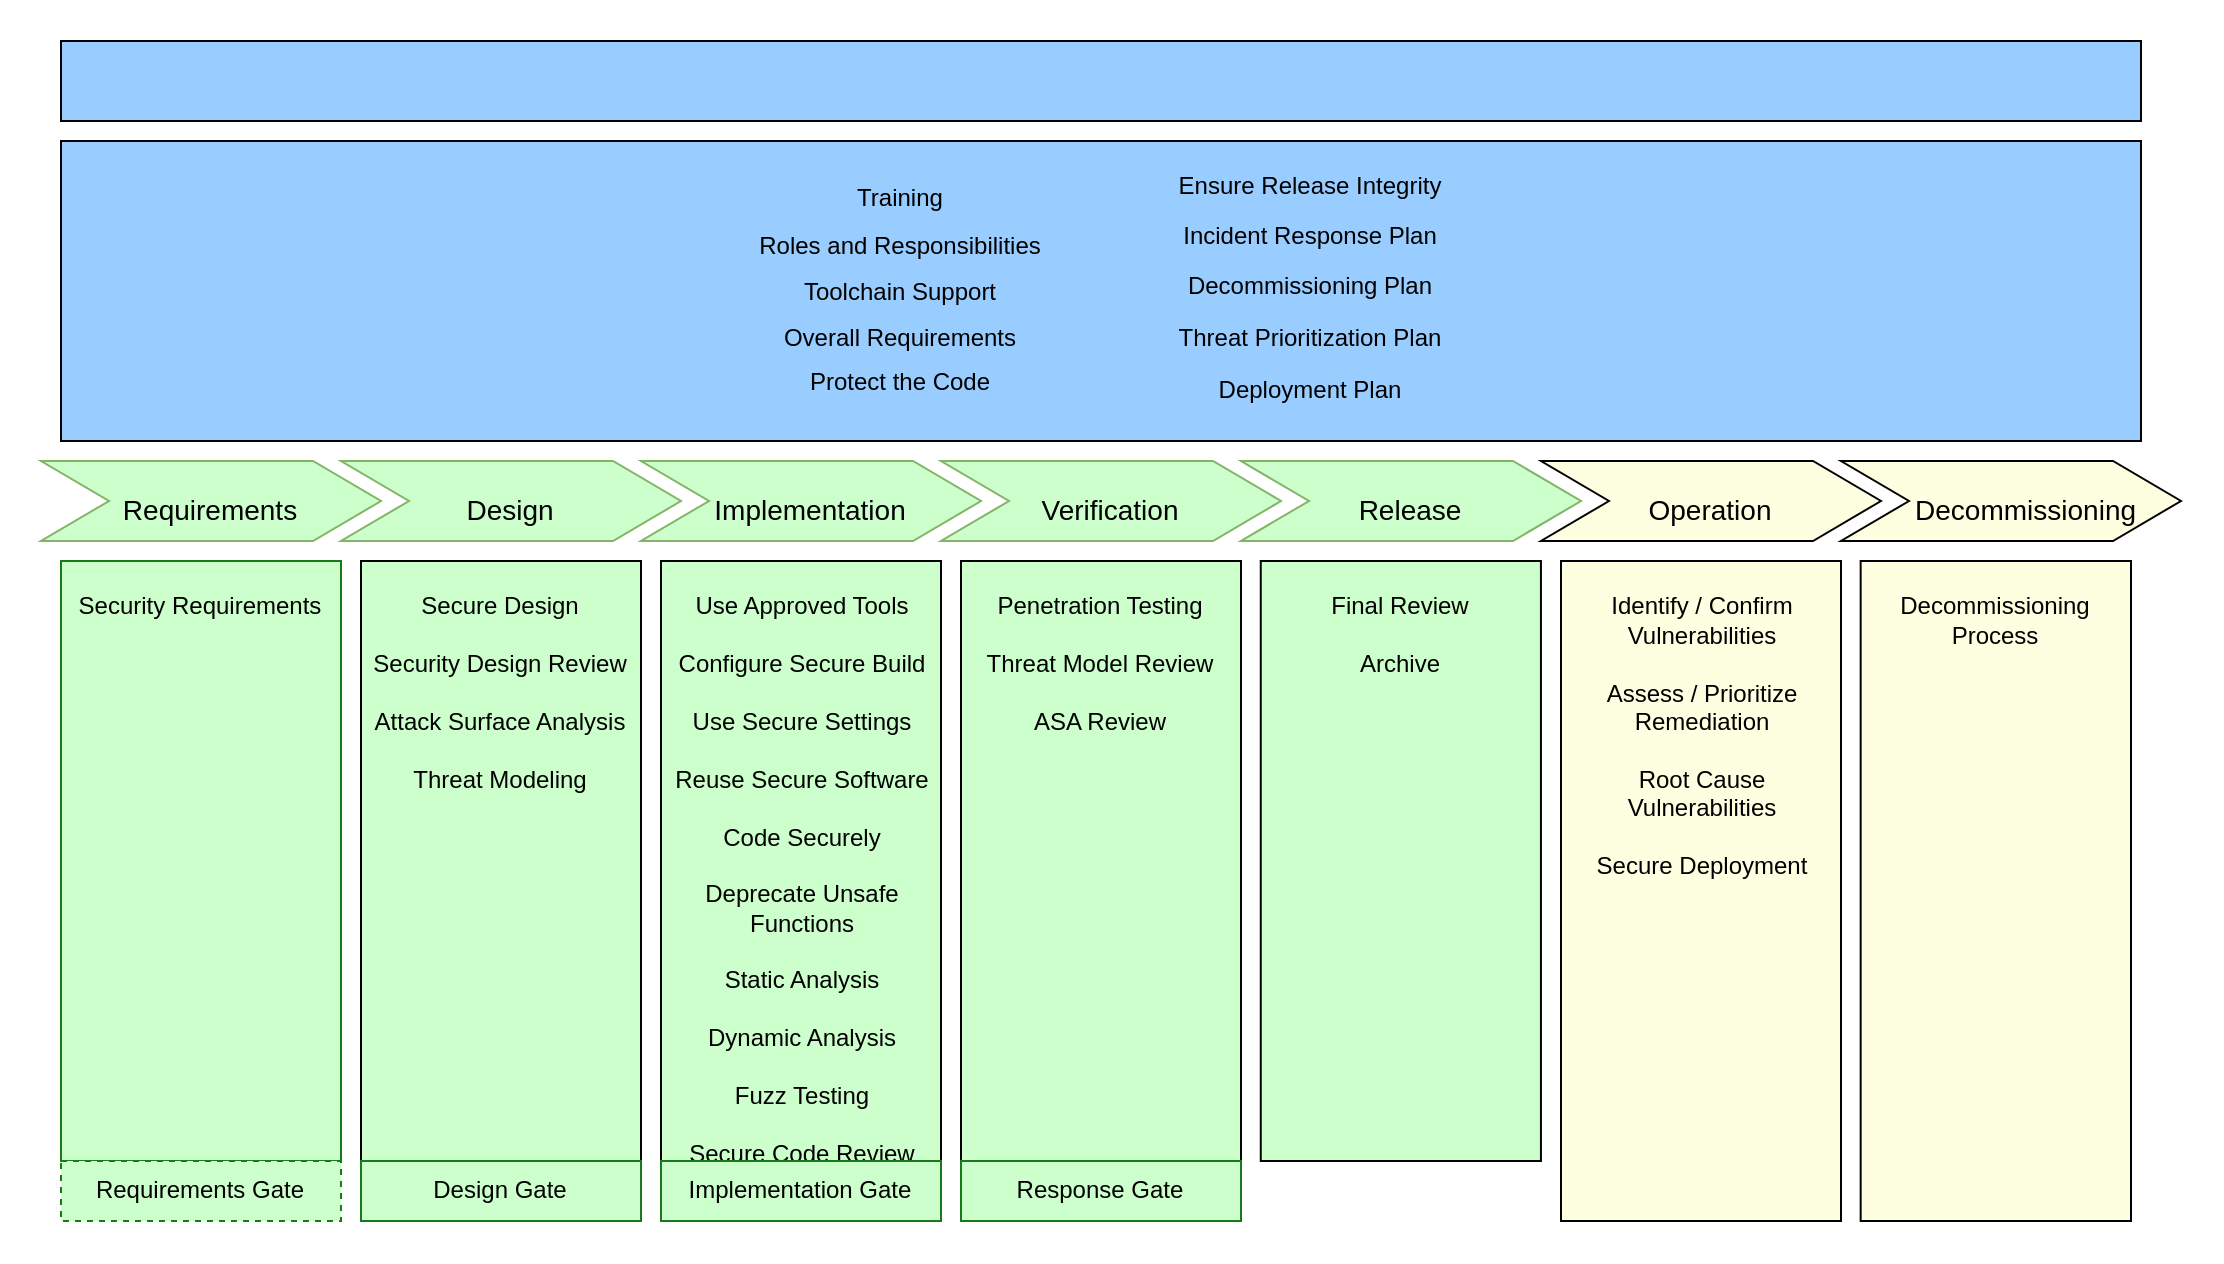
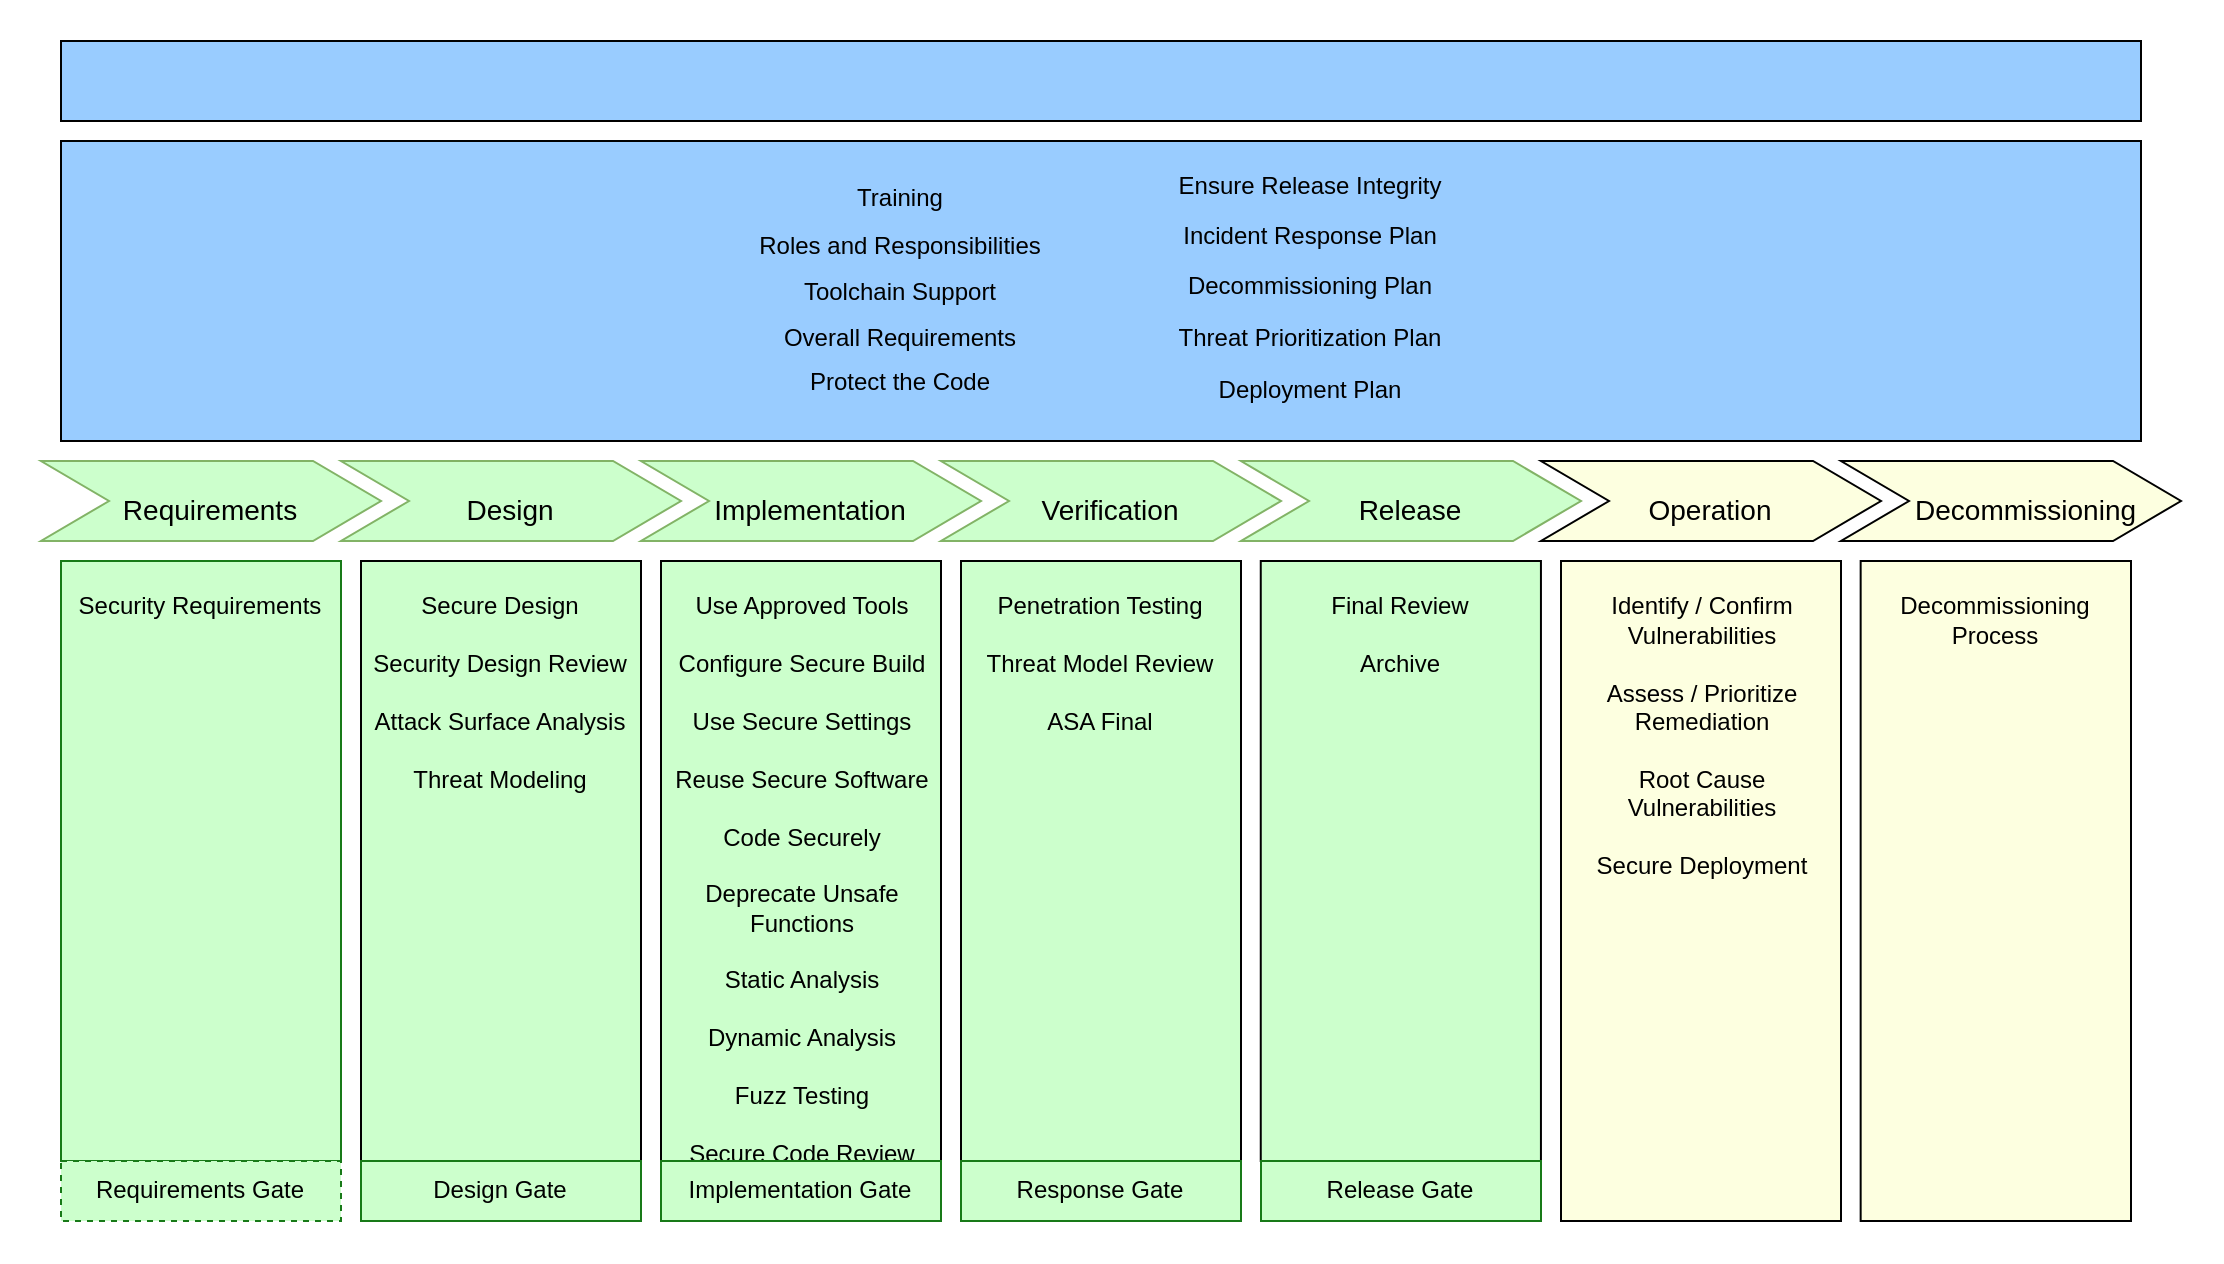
  <mxCell id="0" />
  <mxCell id="1" parent="0" />
  <mxCell id="2" value="" style="rounded=0;whiteSpace=wrap;html=1;shadow=0;strokeColor=#000000;fillColor=#CCFFCC;" parent="1" vertex="1"><mxGeometry x="480" y="280" width="140" height="300" as="geometry" /></mxCell>
  <mxCell id="3" value="" style="rounded=0;whiteSpace=wrap;html=1;shadow=0;strokeColor=#000000;fillColor=#CCFFCC;" parent="1" vertex="1"><mxGeometry x="330" y="280" width="140" height="300" as="geometry" /></mxCell>
  <mxCell id="4" value="" style="rounded=0;whiteSpace=wrap;html=1;shadow=0;strokeColor=#000000;fillColor=#CCFFCC;" parent="1" vertex="1"><mxGeometry x="180" y="280" width="140" height="300" as="geometry" /></mxCell>
  <mxCell id="5" value="" style="rounded=0;whiteSpace=wrap;html=1;shadow=0;fillColor=#CCFFCC;strokeColor=#187A18;" parent="1" vertex="1"><mxGeometry x="30" y="280" width="140" height="300" as="geometry" /></mxCell>
  <mxCell id="6" value="" style="group;strokeColor=none;" parent="1" vertex="1" connectable="0"><mxGeometry x="630" y="280" width="170.28" height="300" as="geometry" /></mxCell>
  <mxCell id="7" value="" style="rounded=0;whiteSpace=wrap;html=1;shadow=0;strokeColor=#000000;fillColor=#CCFFCC;" parent="6" vertex="1"><mxGeometry x="-0.12" width="140.095" height="300" as="geometry" /></mxCell>
  <mxCell id="8" value="&lt;div&gt;&lt;span&gt;&lt;br&gt;&lt;/span&gt;&lt;/div&gt;&lt;div&gt;&lt;span&gt;Final Review&lt;/span&gt;&lt;/div&gt;&lt;div&gt;&lt;br&gt;&lt;/div&gt;&lt;div&gt;&lt;span&gt;Archive&lt;/span&gt;&lt;/div&gt;&lt;div&gt;&lt;br&gt;&lt;/div&gt;" style="text;spacingTop=-5;fillColor=#99FF99;whiteSpace=wrap;html=1;align=center;fontSize=12;fontFamily=Helvetica;fillColor=none;strokeColor=none;" parent="6" vertex="1"><mxGeometry width="140.115" height="300" as="geometry" /></mxCell>
- <mxCell id="9" value="&lt;div&gt;&lt;span&gt;&lt;br&gt;&lt;/span&gt;&lt;/div&gt;&lt;div&gt;&lt;span&gt;Penetration Testing&lt;/span&gt;&lt;br&gt;&lt;/div&gt;&lt;div&gt;&lt;br&gt;&lt;/div&gt;&lt;div&gt;Threat Model Review&lt;/div&gt;&lt;div&gt;&lt;br&gt;&lt;/div&gt;&lt;div&gt;ASA Review&lt;/div&gt;" style="text;spacingTop=-5;fillColor=#99FF99;whiteSpace=wrap;html=1;align=center;fontSize=12;fontFamily=Helvetica;fillColor=none;strokeColor=none;" parent="1" vertex="1"><mxGeometry x="480" y="280" width="140" height="300" as="geometry" /></mxCell>
+ <mxCell id="9" value="&lt;div&gt;&lt;span&gt;&lt;br&gt;&lt;/span&gt;&lt;/div&gt;&lt;div&gt;&lt;span&gt;Penetration Testing&lt;/span&gt;&lt;br&gt;&lt;/div&gt;&lt;div&gt;&lt;br&gt;&lt;/div&gt;&lt;div&gt;Threat Model Review&lt;/div&gt;&lt;div&gt;&lt;br&gt;&lt;/div&gt;&lt;div&gt;ASA Final&lt;/div&gt;" style="text;spacingTop=-5;fillColor=#99FF99;whiteSpace=wrap;html=1;align=center;fontSize=12;fontFamily=Helvetica;fillColor=none;strokeColor=none;" parent="1" vertex="1"><mxGeometry x="480" y="280" width="140" height="300" as="geometry" /></mxCell>
  <mxCell id="10" value="&lt;div style=&quot;text-align: center&quot;&gt;&lt;span&gt;&lt;br&gt;&lt;/span&gt;&lt;/div&gt;&lt;div style=&quot;text-align: center&quot;&gt;&lt;span&gt;Use Approved Tools&lt;/span&gt;&lt;/div&gt;&lt;div style=&quot;text-align: center&quot;&gt;&lt;br&gt;&lt;/div&gt;&lt;div style=&quot;text-align: center&quot;&gt;Configure Secure Build&lt;/div&gt;&lt;div style=&quot;text-align: center&quot;&gt;&lt;br&gt;&lt;/div&gt;&lt;div style=&quot;text-align: center&quot;&gt;Use Secure Settings&lt;/div&gt;&lt;div style=&quot;text-align: center&quot;&gt;&lt;br&gt;&lt;/div&gt;&lt;div style=&quot;text-align: center&quot;&gt;Reuse Secure Software&lt;/div&gt;&lt;div style=&quot;text-align: center&quot;&gt;&lt;br&gt;&lt;/div&gt;&lt;div style=&quot;text-align: center&quot;&gt;Code Securely&lt;/div&gt;&lt;div style=&quot;text-align: center&quot;&gt;&lt;br&gt;&lt;/div&gt;&lt;div style=&quot;text-align: center&quot;&gt;&lt;span&gt;Deprecate Unsafe Functions&lt;/span&gt;&lt;/div&gt;&lt;div style=&quot;text-align: center&quot;&gt;&lt;br&gt;&lt;/div&gt;&lt;div style=&quot;text-align: center&quot;&gt;&lt;span&gt;Static Analysis&lt;/span&gt;&lt;/div&gt;&lt;div style=&quot;text-align: center&quot;&gt;&lt;span&gt;&lt;br&gt;&lt;/span&gt;&lt;/div&gt;&lt;div style=&quot;text-align: center&quot;&gt;&lt;span&gt;Dynamic Analysis&lt;/span&gt;&lt;/div&gt;&lt;div style=&quot;text-align: center&quot;&gt;&lt;span&gt;&lt;br&gt;&lt;/span&gt;&lt;/div&gt;&lt;div style=&quot;text-align: center&quot;&gt;&lt;span&gt;Fuzz Testing&lt;/span&gt;&lt;/div&gt;&lt;div style=&quot;text-align: center&quot;&gt;&lt;br&gt;&lt;/div&gt;&lt;div style=&quot;text-align: center&quot;&gt;Secure Code Review&lt;/div&gt;" style="text;spacingTop=-5;fillColor=#99FF99;whiteSpace=wrap;html=1;align=left;fontSize=12;fontFamily=Helvetica;fillColor=none;strokeColor=none;" parent="1" vertex="1"><mxGeometry x="330" y="280" width="140" height="300" as="geometry" /></mxCell>
  <mxCell id="11" value="&lt;br&gt;Secure Design&lt;br&gt;&lt;br&gt;Security Design Review&lt;br&gt;&lt;br&gt;Attack Surface Analysis&lt;br&gt;&lt;br&gt;Threat Modeling" style="text;spacingTop=-5;fillColor=#99FF99;whiteSpace=wrap;html=1;align=center;fontSize=12;fontFamily=Helvetica;fillColor=none;strokeColor=none;" parent="1" vertex="1"><mxGeometry x="180" y="280" width="140" height="300" as="geometry" /></mxCell>
  <mxCell id="12" value="&lt;br&gt;Security Requirements" style="text;spacingTop=-5;fillColor=#99FF99;whiteSpace=wrap;html=1;align=center;fontSize=12;fontFamily=Helvetica;fillColor=none;strokeColor=none;" parent="1" vertex="1"><mxGeometry x="30" y="280" width="140" height="300" as="geometry" /></mxCell>
  <mxCell id="13" value="" style="rounded=0;whiteSpace=wrap;html=1;shadow=0;fillColor=#FDFFE0;strokeColor=none;" parent="1" vertex="1"><mxGeometry x="930" y="280" width="135.172" height="330" as="geometry" /></mxCell>
  <mxCell id="14" value="&lt;br&gt;Decommissioning Process" style="text;spacingTop=-5;fillColor=#fff2cc;whiteSpace=wrap;html=1;align=center;fontSize=12;fontFamily=Helvetica;fillColor=none;strokeColor=#000000;" parent="1" vertex="1"><mxGeometry x="929.828" y="280" width="135.172" height="330" as="geometry" /></mxCell>
  <mxCell id="15" value="" style="group;strokeColor=none;fillColor=#ffffff;" parent="1" vertex="1" connectable="0"><mxGeometry x="780" y="280" width="140" height="330" as="geometry" /></mxCell>
  <mxCell id="16" value="" style="rounded=0;whiteSpace=wrap;html=1;shadow=0;strokeColor=#d6b656;fillColor=#FDFFE0;" parent="15" vertex="1"><mxGeometry width="140" height="330" as="geometry" /></mxCell>
  <mxCell id="17" value="&lt;div style=&quot;text-align: center&quot;&gt;&lt;span&gt;&lt;br&gt;&lt;/span&gt;&lt;/div&gt;&lt;div style=&quot;text-align: center&quot;&gt;&lt;span&gt;Identify / Confirm Vulnerabilities&lt;/span&gt;&lt;br&gt;&lt;/div&gt;&lt;div style=&quot;text-align: center&quot;&gt;&lt;span&gt;&lt;br&gt;&lt;/span&gt;&lt;/div&gt;&lt;div style=&quot;text-align: center&quot;&gt;&lt;span&gt;Assess / Prioritize Remediation&lt;/span&gt;&lt;/div&gt;&lt;div style=&quot;text-align: center&quot;&gt;&lt;span&gt;&lt;br&gt;&lt;/span&gt;&lt;/div&gt;&lt;div style=&quot;text-align: center&quot;&gt;&lt;span&gt;Root Cause Vulnerabilities&lt;/span&gt;&lt;/div&gt;&lt;div style=&quot;text-align: center&quot;&gt;&lt;span&gt;&lt;br&gt;&lt;/span&gt;&lt;/div&gt;&lt;div style=&quot;text-align: center&quot;&gt;&lt;span&gt;Secure Deployment&lt;/span&gt;&lt;/div&gt;" style="text;spacingTop=-5;fillColor=#fff2cc;whiteSpace=wrap;html=1;align=left;fontSize=12;fontFamily=Helvetica;fillColor=none;strokeColor=#000000;" parent="15" vertex="1"><mxGeometry width="140" height="330" as="geometry" /></mxCell>
  <mxCell id="18" value="" style="rounded=0;whiteSpace=wrap;html=1;shadow=0;strokeColor=#000000;fillColor=#99CCFF;" parent="1" vertex="1"><mxGeometry x="30" y="20" width="1040" height="40" as="geometry" /></mxCell>
  <mxCell id="19" value="&lt;p style=&quot;font-family: &amp;#34;helvetica&amp;#34; ; line-height: 10.8px&quot;&gt;&lt;br&gt;&lt;/p&gt;" style="text;spacingTop=-5;fillColor=#99FF99;whiteSpace=wrap;html=1;align=center;fontSize=12;fontFamily=Helvetica;fillColor=none;strokeColor=#000000;" parent="1" vertex="1"><mxGeometry x="30" y="70" width="1040" height="150" as="geometry" /></mxCell>
  <mxCell id="20" value="" style="rounded=0;whiteSpace=wrap;html=1;shadow=0;strokeColor=#000000;fillColor=#99CCFF;" parent="1" vertex="1"><mxGeometry x="30" y="70" width="1040" height="150" as="geometry" /></mxCell>
  <mxCell id="21" value="&lt;p style=&quot;font-family: &amp;#34;helvetica&amp;#34; ; line-height: 10.8px&quot;&gt;&lt;span&gt;Training&lt;/span&gt;&lt;br&gt;&lt;/p&gt;&lt;p style=&quot;font-family: &amp;#34;helvetica&amp;#34; ; line-height: 12px&quot;&gt;&lt;span style=&quot;line-height: 10.8px&quot;&gt;Roles and Responsibilities&lt;/span&gt;&lt;/p&gt;&lt;p style=&quot;font-family: &amp;#34;helvetica&amp;#34; ; line-height: 10.8px&quot;&gt;Toolchain Support&lt;/p&gt;&lt;p style=&quot;font-family: &amp;#34;helvetica&amp;#34; ; line-height: 10.8px&quot;&gt;Overall Requirements&lt;/p&gt;&lt;p style=&quot;font-family: &amp;#34;helvetica&amp;#34; ; line-height: 10.8px&quot;&gt;Protect the Code&lt;/p&gt;" style="text;spacingTop=-5;fillColor=#99FF99;whiteSpace=wrap;html=1;align=center;fontSize=12;fontFamily=Helvetica;fillColor=none;strokeColor=none;" parent="1" vertex="1"><mxGeometry x="360" y="80" width="180" height="130" as="geometry" /></mxCell>
  <mxCell id="22" value="&lt;span style=&quot;font-family: &amp;#34;helvetica&amp;#34;&quot;&gt;&lt;br&gt;Ensure Release Integrity&lt;/span&gt;&lt;p style=&quot;font-family: &amp;#34;helvetica&amp;#34; ; line-height: 10.8px&quot;&gt;&lt;span&gt;Incident Response Plan&lt;/span&gt;&lt;br&gt;&lt;/p&gt;&lt;p style=&quot;font-family: &amp;#34;helvetica&amp;#34; ; line-height: 14.4px&quot;&gt;&lt;span style=&quot;line-height: 10.8px&quot;&gt;Decommissioning Plan&lt;/span&gt;&lt;/p&gt;&lt;p style=&quot;font-family: &amp;#34;helvetica&amp;#34; ; line-height: 14.4px&quot;&gt;&lt;span style=&quot;line-height: 10.8px&quot;&gt;Threat Prioritization Plan&lt;/span&gt;&lt;/p&gt;&lt;p style=&quot;font-family: &amp;#34;helvetica&amp;#34; ; line-height: 14.4px&quot;&gt;&lt;span style=&quot;line-height: 10.8px&quot;&gt;Deployment Plan&lt;/span&gt;&lt;/p&gt;" style="text;spacingTop=-5;fillColor=#99FF99;whiteSpace=wrap;html=1;align=center;fontSize=12;fontFamily=Helvetica;fillColor=none;strokeColor=none;" parent="1" vertex="1"><mxGeometry x="570" y="70" width="170" height="150" as="geometry" /></mxCell>
  <mxCell id="23" value="&lt;font color=&quot;#000000&quot; style=&quot;font-size: 14px&quot;&gt;Requirements&lt;/font&gt;" style="shape=step;whiteSpace=wrap;html=1;fontSize=28;strokeColor=#82b366;fillColor=#CCFFCC;" parent="1" vertex="1"><mxGeometry x="20" y="230" width="170" height="40" as="geometry" /></mxCell>
  <mxCell id="24" value="&lt;font style=&quot;font-size: 14px&quot; color=&quot;#000000&quot;&gt;Design&lt;/font&gt;" style="shape=step;whiteSpace=wrap;html=1;fontSize=28;strokeColor=#82b366;fillColor=#CCFFCC;" parent="1" vertex="1"><mxGeometry x="170" y="230" width="170" height="40" as="geometry" /></mxCell>
  <mxCell id="25" value="&lt;p&gt;&lt;font style=&quot;font-size: 14px&quot; color=&quot;#000000&quot;&gt;Implementation&lt;/font&gt;&lt;/p&gt;" style="shape=step;whiteSpace=wrap;html=1;fontSize=28;strokeColor=#82b366;fillColor=#CCFFCC;" parent="1" vertex="1"><mxGeometry x="320" y="230" width="170" height="40" as="geometry" /></mxCell>
  <mxCell id="26" value="&lt;font style=&quot;font-size: 14px&quot; color=&quot;#000000&quot;&gt;Verification&lt;/font&gt;" style="shape=step;whiteSpace=wrap;html=1;fontSize=28;strokeColor=#82b366;fillColor=#CCFFCC;" parent="1" vertex="1"><mxGeometry x="470" y="230" width="170" height="40" as="geometry" /></mxCell>
  <mxCell id="27" value="&lt;font style=&quot;font-size: 14px&quot; color=&quot;#000000&quot;&gt;Release&lt;/font&gt;" style="shape=step;whiteSpace=wrap;html=1;fontSize=28;strokeColor=#82b366;fillColor=#CCFFCC;" parent="1" vertex="1"><mxGeometry x="620" y="230" width="170" height="40" as="geometry" /></mxCell>
  <mxCell id="28" value="&lt;font style=&quot;font-size: 14px&quot; color=&quot;#000000&quot;&gt;Operation&lt;/font&gt;" style="shape=step;whiteSpace=wrap;html=1;fontSize=28;fillColor=#FDFFE0;" parent="1" vertex="1"><mxGeometry x="770" y="230" width="170" height="40" as="geometry" /></mxCell>
  <mxCell id="29" value="&lt;font style=&quot;font-size: 14px&quot; color=&quot;#000000&quot;&gt;&amp;nbsp; &amp;nbsp; Decommissioning&lt;/font&gt;" style="shape=step;whiteSpace=wrap;html=1;fontSize=28;shadow=0;fillColor=#FDFFE0;" parent="1" vertex="1"><mxGeometry x="920" y="230" width="170" height="40" as="geometry" /></mxCell>
  <mxCell id="30" value="Design Gate" style="rounded=0;whiteSpace=wrap;html=1;shadow=0;fillColor=#CCFFCC;strokeColor=#187A18;" parent="1" vertex="1"><mxGeometry x="180" y="580" width="140" height="30" as="geometry" /></mxCell>
  <mxCell id="31" value="Requirements Gate" style="rounded=0;whiteSpace=wrap;html=1;shadow=0;fillColor=#CCFFCC;strokeColor=#187A18;dashed=1;" parent="1" vertex="1"><mxGeometry x="30" y="580" width="140" height="30" as="geometry" /></mxCell>
  <mxCell id="32" value="Implementation Gate" style="rounded=0;whiteSpace=wrap;html=1;shadow=0;fillColor=#CCFFCC;strokeColor=#187A18;" parent="1" vertex="1"><mxGeometry x="330" y="580" width="140" height="30" as="geometry" /></mxCell>
  <mxCell id="33" value="Response Gate" style="rounded=0;whiteSpace=wrap;html=1;shadow=0;fillColor=#CCFFCC;strokeColor=#187A18;" parent="1" vertex="1"><mxGeometry x="480" y="580" width="140" height="30" as="geometry" /></mxCell>
+ <mxCell id="34" value="Release Gate" style="rounded=0;whiteSpace=wrap;html=1;shadow=0;fillColor=#CCFFCC;strokeColor=#187A18;" parent="1" vertex="1"><mxGeometry x="630" y="580" width="140" height="30" as="geometry" /></mxCell>
